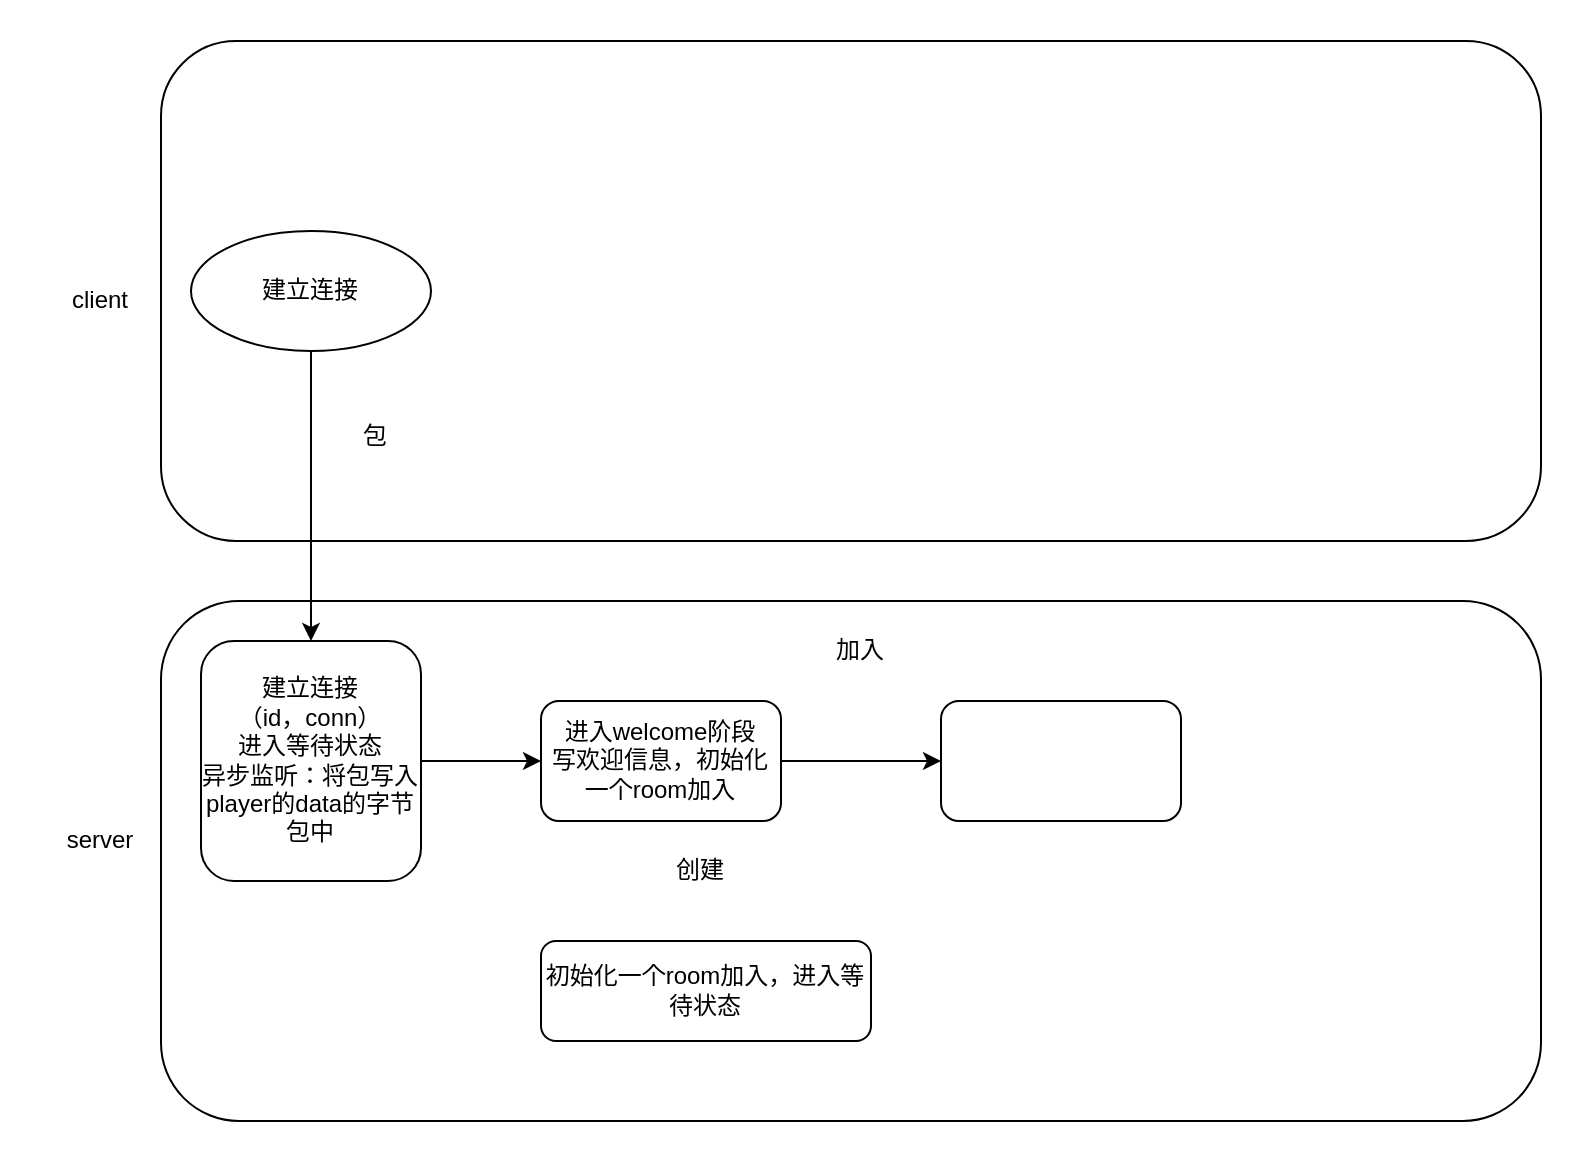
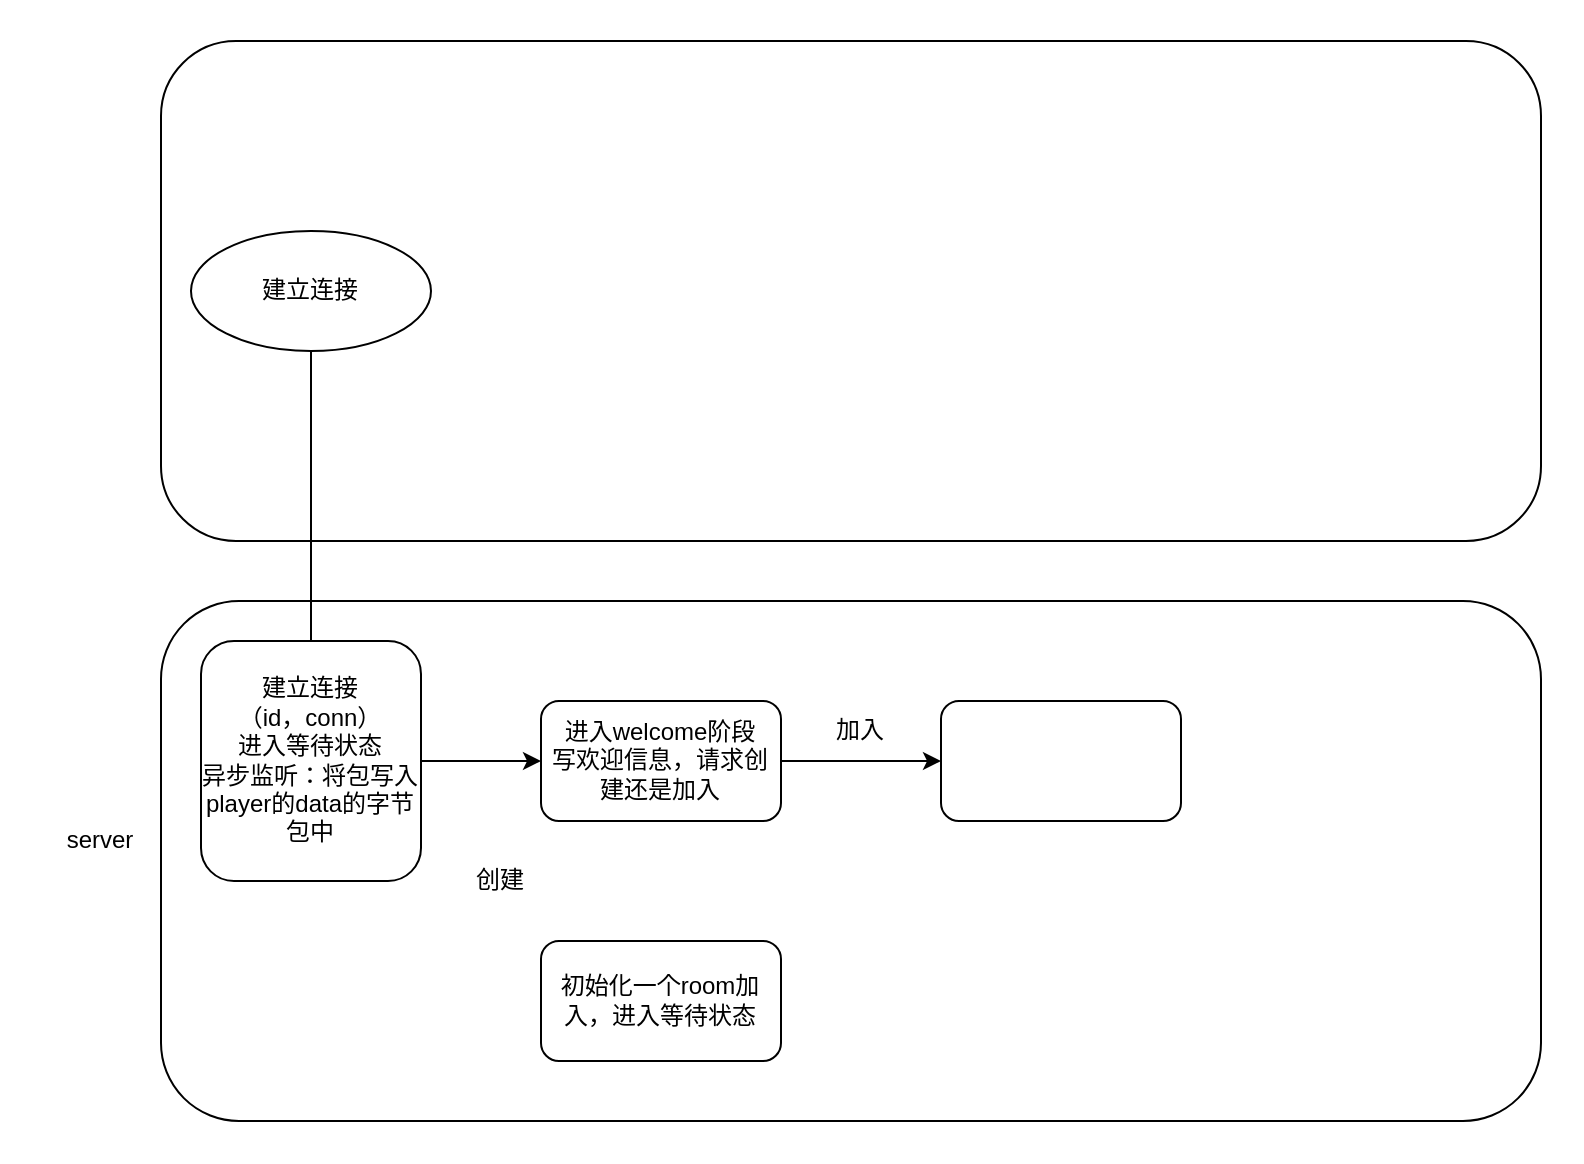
  <mxCell id="0" />
  <mxCell id="1" parent="0" />
  <mxCell id="2" value="" style="rounded=1;whiteSpace=wrap;html=1;" vertex="1" parent="1"><mxGeometry x="80" y="300" width="690" height="260" as="geometry" /></mxCell>
  <mxCell id="3" value="" style="edgeStyle=orthogonalEdgeStyle;rounded=0;orthogonalLoop=1;jettySize=auto;html=1;" edge="1" parent="1" source="4" target="12"><mxGeometry relative="1" as="geometry" /></mxCell>
  <mxCell id="4" value="建立连接&lt;div&gt;（id，conn）&lt;/div&gt;&lt;div&gt;进入等待状态&lt;/div&gt;&lt;div&gt;异步监听：将包写入player的data的字节包中&lt;/div&gt;" style="rounded=1;whiteSpace=wrap;html=1;" vertex="1" parent="1"><mxGeometry x="100" y="320" width="110" height="120" as="geometry" /></mxCell>
  <mxCell id="5" value="" style="rounded=1;whiteSpace=wrap;html=1;" vertex="1" parent="1"><mxGeometry x="80" y="20" width="690" height="250" as="geometry" /></mxCell>
- <mxCell id="6" value="client" style="text;html=1;align=center;verticalAlign=middle;whiteSpace=wrap;rounded=0;" vertex="1" parent="1"><mxGeometry x="20" y="135" width="60" height="30" as="geometry" /></mxCell>
  <mxCell id="7" value="server" style="text;html=1;align=center;verticalAlign=middle;whiteSpace=wrap;rounded=0;" vertex="1" parent="1"><mxGeometry x="20" y="405" width="60" height="30" as="geometry" /></mxCell>
- <mxCell id="8" value="" style="edgeStyle=orthogonalEdgeStyle;rounded=0;orthogonalLoop=1;jettySize=auto;html=1;" edge="1" parent="1" source="9" target="4"><mxGeometry relative="1" as="geometry" /></mxCell>
+ <mxCell id="8" value="" style="edgeStyle=orthogonalEdgeStyle;rounded=0;orthogonalLoop=1;jettySize=auto;html=1;endArrow=none;" edge="1" parent="1" source="9" target="4"><mxGeometry relative="1" as="geometry" /></mxCell>
  <mxCell id="9" value="建立连接" style="ellipse;whiteSpace=wrap;html=1;" vertex="1" parent="1"><mxGeometry x="95" y="115" width="120" height="60" as="geometry" /></mxCell>
- <mxCell id="10" value="包&lt;div&gt;&lt;br&gt;&lt;/div&gt;" style="text;html=1;align=center;verticalAlign=middle;whiteSpace=wrap;rounded=0;" vertex="1" parent="1"><mxGeometry x="155" y="200" width="65" height="50" as="geometry" /></mxCell>
  <mxCell id="11" value="" style="edgeStyle=orthogonalEdgeStyle;rounded=0;orthogonalLoop=1;jettySize=auto;html=1;" edge="1" parent="1" source="12" target="15"><mxGeometry relative="1" as="geometry" /></mxCell>
- <mxCell id="12" value="进入welcome阶段&lt;div&gt;写欢迎信息，初始化一个room加入&lt;/div&gt;" style="whiteSpace=wrap;html=1;rounded=1;" vertex="1" parent="1"><mxGeometry x="270" y="350" width="120" height="60" as="geometry" /></mxCell>
- <mxCell id="13" value="初始化一个room加入，进入等待状态" style="whiteSpace=wrap;html=1;rounded=1;" vertex="1" parent="1"><mxGeometry x="270" y="470" width="165" height="50" as="geometry" /></mxCell>
- <mxCell id="14" value="创建" style="text;html=1;align=center;verticalAlign=middle;whiteSpace=wrap;rounded=0;" vertex="1" parent="1"><mxGeometry x="320" y="420" width="60" height="30" as="geometry" /></mxCell>
+ <mxCell id="12" value="进入welcome阶段&lt;div&gt;写欢迎信息，请求创建还是加入&lt;/div&gt;" style="whiteSpace=wrap;html=1;rounded=1;" vertex="1" parent="1"><mxGeometry x="270" y="350" width="120" height="60" as="geometry" /></mxCell>
+ <mxCell id="13" value="初始化一个room加入，进入等待状态" style="whiteSpace=wrap;html=1;rounded=1;" vertex="1" parent="1"><mxGeometry x="270" y="470" width="120" height="60" as="geometry" /></mxCell>
+ <mxCell id="14" value="创建" style="text;html=1;align=center;verticalAlign=middle;whiteSpace=wrap;rounded=0;" vertex="1" parent="1"><mxGeometry x="220" y="425" width="60" height="30" as="geometry" /></mxCell>
  <mxCell id="15" value="" style="whiteSpace=wrap;html=1;rounded=1;" vertex="1" parent="1"><mxGeometry x="470" y="350" width="120" height="60" as="geometry" /></mxCell>
- <mxCell id="16" value="加入" style="text;html=1;align=center;verticalAlign=middle;whiteSpace=wrap;rounded=0;" vertex="1" parent="1"><mxGeometry x="400" y="310" width="60" height="30" as="geometry" /></mxCell>
+ <mxCell id="16" value="加入" style="text;html=1;align=center;verticalAlign=middle;whiteSpace=wrap;rounded=0;" vertex="1" parent="1"><mxGeometry x="400" y="350" width="60" height="30" as="geometry" /></mxCell>
